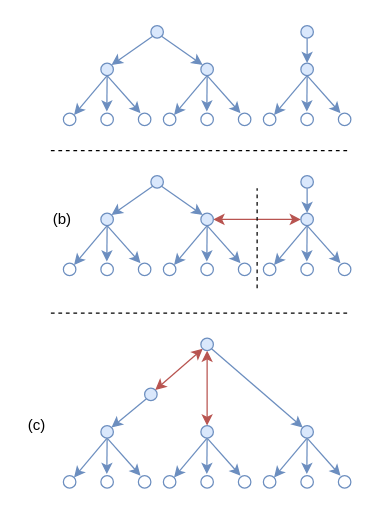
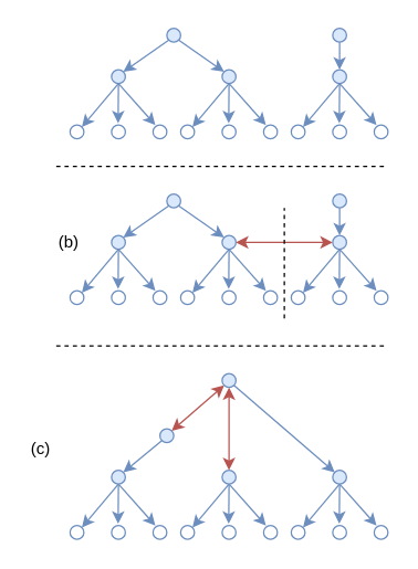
  <mxCell id="0" />
  <mxCell id="1" parent="0" />
  <mxCell id="2" style="rounded=0;orthogonalLoop=1;jettySize=auto;html=1;exitX=0.5;exitY=1;exitDx=0;exitDy=0;entryX=1;entryY=0;entryDx=0;entryDy=0;fillColor=#dae8fc;strokeColor=#6c8ebf;" parent="1" source="5" target="7" edge="1"><mxGeometry relative="1" as="geometry" /></mxCell>
  <mxCell id="3" style="edgeStyle=none;rounded=0;orthogonalLoop=1;jettySize=auto;html=1;exitX=0.5;exitY=1;exitDx=0;exitDy=0;entryX=0.477;entryY=-0.123;entryDx=0;entryDy=0;entryPerimeter=0;fillColor=#dae8fc;strokeColor=#6c8ebf;" parent="1" source="5" target="6" edge="1"><mxGeometry relative="1" as="geometry" /></mxCell>
  <mxCell id="4" style="edgeStyle=none;rounded=0;orthogonalLoop=1;jettySize=auto;html=1;exitX=0.5;exitY=1;exitDx=0;exitDy=0;entryX=0.171;entryY=0.006;entryDx=0;entryDy=0;entryPerimeter=0;fillColor=#dae8fc;strokeColor=#6c8ebf;" parent="1" source="5" target="8" edge="1"><mxGeometry relative="1" as="geometry" /></mxCell>
  <mxCell id="5" value="" style="ellipse;whiteSpace=wrap;html=1;aspect=fixed;fillColor=#dae8fc;strokeColor=#6c8ebf;" parent="1" vertex="1"><mxGeometry x="80" y="50" width="10" height="10" as="geometry" /></mxCell>
  <mxCell id="6" value="" style="ellipse;whiteSpace=wrap;html=1;aspect=fixed;fillColor=none;strokeColor=#6c8ebf;" parent="1" vertex="1"><mxGeometry x="80" y="90" width="10" height="10" as="geometry" /></mxCell>
  <mxCell id="7" value="" style="ellipse;whiteSpace=wrap;html=1;aspect=fixed;fillColor=none;strokeColor=#6c8ebf;" parent="1" vertex="1"><mxGeometry x="50" y="90" width="10" height="10" as="geometry" /></mxCell>
  <mxCell id="8" value="" style="ellipse;whiteSpace=wrap;html=1;aspect=fixed;fillColor=none;strokeColor=#6c8ebf;" parent="1" vertex="1"><mxGeometry x="110" y="90" width="10" height="10" as="geometry" /></mxCell>
  <mxCell id="9" style="rounded=0;orthogonalLoop=1;jettySize=auto;html=1;exitX=0.5;exitY=1;exitDx=0;exitDy=0;entryX=1;entryY=0;entryDx=0;entryDy=0;fillColor=#dae8fc;strokeColor=#6c8ebf;" parent="1" source="12" target="14" edge="1"><mxGeometry relative="1" as="geometry" /></mxCell>
  <mxCell id="10" style="edgeStyle=none;rounded=0;orthogonalLoop=1;jettySize=auto;html=1;exitX=0.5;exitY=1;exitDx=0;exitDy=0;entryX=0.477;entryY=-0.123;entryDx=0;entryDy=0;entryPerimeter=0;fillColor=#dae8fc;strokeColor=#6c8ebf;" parent="1" source="12" target="13" edge="1"><mxGeometry relative="1" as="geometry" /></mxCell>
  <mxCell id="11" style="edgeStyle=none;rounded=0;orthogonalLoop=1;jettySize=auto;html=1;exitX=0.5;exitY=1;exitDx=0;exitDy=0;entryX=0.171;entryY=0.006;entryDx=0;entryDy=0;entryPerimeter=0;fillColor=#dae8fc;strokeColor=#6c8ebf;" parent="1" source="12" target="15" edge="1"><mxGeometry relative="1" as="geometry" /></mxCell>
  <mxCell id="12" value="" style="ellipse;whiteSpace=wrap;html=1;aspect=fixed;fillColor=#dae8fc;strokeColor=#6c8ebf;" parent="1" vertex="1"><mxGeometry x="160" y="50" width="10" height="10" as="geometry" /></mxCell>
  <mxCell id="13" value="" style="ellipse;whiteSpace=wrap;html=1;aspect=fixed;fillColor=none;strokeColor=#6c8ebf;" parent="1" vertex="1"><mxGeometry x="160" y="90" width="10" height="10" as="geometry" /></mxCell>
  <mxCell id="14" value="" style="ellipse;whiteSpace=wrap;html=1;aspect=fixed;fillColor=none;strokeColor=#6c8ebf;" parent="1" vertex="1"><mxGeometry x="130" y="90" width="10" height="10" as="geometry" /></mxCell>
  <mxCell id="15" value="" style="ellipse;whiteSpace=wrap;html=1;aspect=fixed;fillColor=none;strokeColor=#6c8ebf;" parent="1" vertex="1"><mxGeometry x="190" y="90" width="10" height="10" as="geometry" /></mxCell>
  <mxCell id="16" style="rounded=0;orthogonalLoop=1;jettySize=auto;html=1;exitX=0.5;exitY=1;exitDx=0;exitDy=0;entryX=1;entryY=0;entryDx=0;entryDy=0;fillColor=#dae8fc;strokeColor=#6c8ebf;" parent="1" source="19" target="21" edge="1"><mxGeometry relative="1" as="geometry" /></mxCell>
  <mxCell id="17" style="edgeStyle=none;rounded=0;orthogonalLoop=1;jettySize=auto;html=1;exitX=0.5;exitY=1;exitDx=0;exitDy=0;entryX=0.477;entryY=-0.123;entryDx=0;entryDy=0;entryPerimeter=0;fillColor=#dae8fc;strokeColor=#6c8ebf;" parent="1" source="19" target="20" edge="1"><mxGeometry relative="1" as="geometry" /></mxCell>
  <mxCell id="18" style="edgeStyle=none;rounded=0;orthogonalLoop=1;jettySize=auto;html=1;exitX=0.5;exitY=1;exitDx=0;exitDy=0;entryX=0.171;entryY=0.006;entryDx=0;entryDy=0;entryPerimeter=0;fillColor=#dae8fc;strokeColor=#6c8ebf;" parent="1" source="19" target="22" edge="1"><mxGeometry relative="1" as="geometry" /></mxCell>
  <mxCell id="19" value="" style="ellipse;whiteSpace=wrap;html=1;aspect=fixed;fillColor=#dae8fc;strokeColor=#6c8ebf;" parent="1" vertex="1"><mxGeometry x="240" y="50" width="10" height="10" as="geometry" /></mxCell>
  <mxCell id="20" value="" style="ellipse;whiteSpace=wrap;html=1;aspect=fixed;fillColor=none;strokeColor=#6c8ebf;" parent="1" vertex="1"><mxGeometry x="240" y="90" width="10" height="10" as="geometry" /></mxCell>
  <mxCell id="21" value="" style="ellipse;whiteSpace=wrap;html=1;aspect=fixed;fillColor=none;strokeColor=#6c8ebf;" parent="1" vertex="1"><mxGeometry x="210" y="90" width="10" height="10" as="geometry" /></mxCell>
  <mxCell id="22" value="" style="ellipse;whiteSpace=wrap;html=1;aspect=fixed;fillColor=none;strokeColor=#6c8ebf;" parent="1" vertex="1"><mxGeometry x="270" y="90" width="10" height="10" as="geometry" /></mxCell>
  <mxCell id="23" value="" style="endArrow=none;dashed=1;html=1;" parent="1" edge="1"><mxGeometry width="50" height="50" relative="1" as="geometry"><mxPoint x="40" y="120" as="sourcePoint" /><mxPoint x="280" y="120" as="targetPoint" /></mxGeometry></mxCell>
  <mxCell id="24" value="" style="endArrow=none;dashed=1;html=1;" parent="1" edge="1"><mxGeometry width="50" height="50" relative="1" as="geometry"><mxPoint x="40" y="250" as="sourcePoint" /><mxPoint x="280" y="250" as="targetPoint" /></mxGeometry></mxCell>
  <mxCell id="25" value="(b)" style="text;html=1;resizable=0;points=[];autosize=1;align=left;verticalAlign=top;spacingTop=-4;" parent="1" vertex="1"><mxGeometry x="40" y="165" width="30" height="20" as="geometry" /></mxCell>
- <mxCell id="26" value="(c)" style="text;html=1;resizable=0;points=[];autosize=1;align=left;verticalAlign=top;spacingTop=-4;" parent="1" vertex="1"><mxGeometry x="20" y="330" width="30" height="20" as="geometry" /></mxCell>
+ <mxCell id="26" value="(c)" style="text;html=1;resizable=0;points=[];autosize=1;align=left;verticalAlign=top;spacingTop=-4;" parent="1" vertex="1"><mxGeometry x="20" y="315" width="30" height="20" as="geometry" /></mxCell>
  <mxCell id="27" style="rounded=0;orthogonalLoop=1;jettySize=auto;html=1;exitX=1;exitY=1;exitDx=0;exitDy=0;entryX=0;entryY=0;entryDx=0;entryDy=0;fillColor=#dae8fc;strokeColor=#6c8ebf;" edge="1" parent="1" source="29" target="12"><mxGeometry relative="1" as="geometry" /></mxCell>
  <mxCell id="28" style="edgeStyle=none;rounded=0;orthogonalLoop=1;jettySize=auto;html=1;exitX=0;exitY=1;exitDx=0;exitDy=0;entryX=1;entryY=0;entryDx=0;entryDy=0;fillColor=#dae8fc;strokeColor=#6c8ebf;" edge="1" parent="1" source="29" target="5"><mxGeometry relative="1" as="geometry" /></mxCell>
  <mxCell id="29" value="" style="ellipse;whiteSpace=wrap;html=1;aspect=fixed;fillColor=#dae8fc;strokeColor=#6c8ebf;" vertex="1" parent="1"><mxGeometry x="120" y="20" width="10" height="10" as="geometry" /></mxCell>
  <mxCell id="30" style="edgeStyle=none;rounded=0;orthogonalLoop=1;jettySize=auto;html=1;exitX=0.5;exitY=1;exitDx=0;exitDy=0;entryX=0.5;entryY=0;entryDx=0;entryDy=0;fillColor=#dae8fc;strokeColor=#6c8ebf;" edge="1" parent="1" source="31" target="19"><mxGeometry relative="1" as="geometry" /></mxCell>
  <mxCell id="31" value="" style="ellipse;whiteSpace=wrap;html=1;aspect=fixed;fillColor=#dae8fc;strokeColor=#6c8ebf;" vertex="1" parent="1"><mxGeometry x="240" y="20" width="10" height="10" as="geometry" /></mxCell>
  <mxCell id="32" style="rounded=0;orthogonalLoop=1;jettySize=auto;html=1;exitX=0.5;exitY=1;exitDx=0;exitDy=0;entryX=1;entryY=0;entryDx=0;entryDy=0;fillColor=#dae8fc;strokeColor=#6c8ebf;" edge="1" source="44" target="46" parent="1"><mxGeometry relative="1" as="geometry" /></mxCell>
  <mxCell id="33" style="edgeStyle=none;rounded=0;orthogonalLoop=1;jettySize=auto;html=1;exitX=0.5;exitY=1;exitDx=0;exitDy=0;entryX=0.477;entryY=-0.123;entryDx=0;entryDy=0;entryPerimeter=0;fillColor=#dae8fc;strokeColor=#6c8ebf;" edge="1" source="44" target="45" parent="1"><mxGeometry relative="1" as="geometry" /></mxCell>
  <mxCell id="34" style="edgeStyle=none;rounded=0;orthogonalLoop=1;jettySize=auto;html=1;exitX=0.5;exitY=1;exitDx=0;exitDy=0;entryX=0.171;entryY=0.006;entryDx=0;entryDy=0;entryPerimeter=0;fillColor=#dae8fc;strokeColor=#6c8ebf;" edge="1" source="44" target="47" parent="1"><mxGeometry relative="1" as="geometry" /></mxCell>
  <mxCell id="35" style="rounded=0;orthogonalLoop=1;jettySize=auto;html=1;exitX=0.5;exitY=1;exitDx=0;exitDy=0;entryX=1;entryY=0;entryDx=0;entryDy=0;fillColor=#dae8fc;strokeColor=#6c8ebf;" edge="1" source="49" target="51" parent="1"><mxGeometry relative="1" as="geometry" /></mxCell>
  <mxCell id="36" style="edgeStyle=none;rounded=0;orthogonalLoop=1;jettySize=auto;html=1;exitX=0.5;exitY=1;exitDx=0;exitDy=0;entryX=0.477;entryY=-0.123;entryDx=0;entryDy=0;entryPerimeter=0;fillColor=#dae8fc;strokeColor=#6c8ebf;" edge="1" source="49" target="50" parent="1"><mxGeometry relative="1" as="geometry" /></mxCell>
  <mxCell id="37" style="edgeStyle=none;rounded=0;orthogonalLoop=1;jettySize=auto;html=1;exitX=0.5;exitY=1;exitDx=0;exitDy=0;entryX=0.171;entryY=0.006;entryDx=0;entryDy=0;entryPerimeter=0;fillColor=#dae8fc;strokeColor=#6c8ebf;" edge="1" source="49" target="52" parent="1"><mxGeometry relative="1" as="geometry" /></mxCell>
  <mxCell id="38" style="rounded=0;orthogonalLoop=1;jettySize=auto;html=1;exitX=0.5;exitY=1;exitDx=0;exitDy=0;entryX=1;entryY=0;entryDx=0;entryDy=0;fillColor=#dae8fc;strokeColor=#6c8ebf;" edge="1" source="53" target="55" parent="1"><mxGeometry relative="1" as="geometry" /></mxCell>
  <mxCell id="39" style="edgeStyle=none;rounded=0;orthogonalLoop=1;jettySize=auto;html=1;exitX=0.5;exitY=1;exitDx=0;exitDy=0;entryX=0.477;entryY=-0.123;entryDx=0;entryDy=0;entryPerimeter=0;fillColor=#dae8fc;strokeColor=#6c8ebf;" edge="1" source="53" target="54" parent="1"><mxGeometry relative="1" as="geometry" /></mxCell>
  <mxCell id="40" style="edgeStyle=none;rounded=0;orthogonalLoop=1;jettySize=auto;html=1;exitX=0.5;exitY=1;exitDx=0;exitDy=0;entryX=0.171;entryY=0.006;entryDx=0;entryDy=0;entryPerimeter=0;fillColor=#dae8fc;strokeColor=#6c8ebf;" edge="1" source="53" target="56" parent="1"><mxGeometry relative="1" as="geometry" /></mxCell>
  <mxCell id="41" style="rounded=0;orthogonalLoop=1;jettySize=auto;html=1;exitX=1;exitY=1;exitDx=0;exitDy=0;entryX=0;entryY=0;entryDx=0;entryDy=0;fillColor=#dae8fc;strokeColor=#6c8ebf;" edge="1" source="57" target="49" parent="1"><mxGeometry relative="1" as="geometry" /></mxCell>
  <mxCell id="42" style="edgeStyle=none;rounded=0;orthogonalLoop=1;jettySize=auto;html=1;exitX=0;exitY=1;exitDx=0;exitDy=0;entryX=1;entryY=0;entryDx=0;entryDy=0;fillColor=#dae8fc;strokeColor=#6c8ebf;" edge="1" source="57" target="44" parent="1"><mxGeometry relative="1" as="geometry" /></mxCell>
  <mxCell id="43" style="edgeStyle=none;rounded=0;orthogonalLoop=1;jettySize=auto;html=1;exitX=0.5;exitY=1;exitDx=0;exitDy=0;entryX=0.5;entryY=0;entryDx=0;entryDy=0;fillColor=#dae8fc;strokeColor=#6c8ebf;" edge="1" source="58" target="53" parent="1"><mxGeometry relative="1" as="geometry" /></mxCell>
  <mxCell id="44" value="" style="ellipse;whiteSpace=wrap;html=1;aspect=fixed;fillColor=#dae8fc;strokeColor=#6c8ebf;" vertex="1" parent="1"><mxGeometry x="80" y="170" width="10" height="10" as="geometry" /></mxCell>
  <mxCell id="45" value="" style="ellipse;whiteSpace=wrap;html=1;aspect=fixed;fillColor=none;strokeColor=#6c8ebf;" vertex="1" parent="1"><mxGeometry x="80" y="210" width="10" height="10" as="geometry" /></mxCell>
  <mxCell id="46" value="" style="ellipse;whiteSpace=wrap;html=1;aspect=fixed;fillColor=none;strokeColor=#6c8ebf;" vertex="1" parent="1"><mxGeometry x="50" y="210" width="10" height="10" as="geometry" /></mxCell>
  <mxCell id="47" value="" style="ellipse;whiteSpace=wrap;html=1;aspect=fixed;fillColor=none;strokeColor=#6c8ebf;" vertex="1" parent="1"><mxGeometry x="110" y="210" width="10" height="10" as="geometry" /></mxCell>
  <mxCell id="48" style="edgeStyle=none;rounded=0;orthogonalLoop=1;jettySize=auto;html=1;exitX=1;exitY=0.5;exitDx=0;exitDy=0;entryX=0;entryY=0.5;entryDx=0;entryDy=0;startArrow=classic;startFill=1;fillColor=#f8cecc;strokeColor=#b85450;" edge="1" parent="1" source="49" target="53"><mxGeometry relative="1" as="geometry" /></mxCell>
  <mxCell id="49" value="" style="ellipse;whiteSpace=wrap;html=1;aspect=fixed;fillColor=#dae8fc;strokeColor=#6c8ebf;" vertex="1" parent="1"><mxGeometry x="160" y="170" width="10" height="10" as="geometry" /></mxCell>
  <mxCell id="50" value="" style="ellipse;whiteSpace=wrap;html=1;aspect=fixed;fillColor=none;strokeColor=#6c8ebf;" vertex="1" parent="1"><mxGeometry x="160" y="210" width="10" height="10" as="geometry" /></mxCell>
  <mxCell id="51" value="" style="ellipse;whiteSpace=wrap;html=1;aspect=fixed;fillColor=none;strokeColor=#6c8ebf;" vertex="1" parent="1"><mxGeometry x="130" y="210" width="10" height="10" as="geometry" /></mxCell>
  <mxCell id="52" value="" style="ellipse;whiteSpace=wrap;html=1;aspect=fixed;fillColor=none;strokeColor=#6c8ebf;" vertex="1" parent="1"><mxGeometry x="190" y="210" width="10" height="10" as="geometry" /></mxCell>
  <mxCell id="53" value="" style="ellipse;whiteSpace=wrap;html=1;aspect=fixed;fillColor=#dae8fc;strokeColor=#6c8ebf;" vertex="1" parent="1"><mxGeometry x="240" y="170" width="10" height="10" as="geometry" /></mxCell>
  <mxCell id="54" value="" style="ellipse;whiteSpace=wrap;html=1;aspect=fixed;fillColor=none;strokeColor=#6c8ebf;" vertex="1" parent="1"><mxGeometry x="240" y="210" width="10" height="10" as="geometry" /></mxCell>
  <mxCell id="55" value="" style="ellipse;whiteSpace=wrap;html=1;aspect=fixed;fillColor=none;strokeColor=#6c8ebf;" vertex="1" parent="1"><mxGeometry x="210" y="210" width="10" height="10" as="geometry" /></mxCell>
  <mxCell id="56" value="" style="ellipse;whiteSpace=wrap;html=1;aspect=fixed;fillColor=none;strokeColor=#6c8ebf;" vertex="1" parent="1"><mxGeometry x="270" y="210" width="10" height="10" as="geometry" /></mxCell>
  <mxCell id="57" value="" style="ellipse;whiteSpace=wrap;html=1;aspect=fixed;fillColor=#dae8fc;strokeColor=#6c8ebf;" vertex="1" parent="1"><mxGeometry x="120" y="140" width="10" height="10" as="geometry" /></mxCell>
  <mxCell id="58" value="" style="ellipse;whiteSpace=wrap;html=1;aspect=fixed;fillColor=#dae8fc;strokeColor=#6c8ebf;" vertex="1" parent="1"><mxGeometry x="240" y="140" width="10" height="10" as="geometry" /></mxCell>
  <mxCell id="59" value="" style="endArrow=none;dashed=1;html=1;" edge="1" parent="1"><mxGeometry width="50" height="50" relative="1" as="geometry"><mxPoint x="205" y="230" as="sourcePoint" /><mxPoint x="205" y="150" as="targetPoint" /></mxGeometry></mxCell>
  <mxCell id="60" style="rounded=0;orthogonalLoop=1;jettySize=auto;html=1;exitX=0.5;exitY=1;exitDx=0;exitDy=0;entryX=1;entryY=0;entryDx=0;entryDy=0;fillColor=#dae8fc;strokeColor=#6c8ebf;" edge="1" source="63" target="65" parent="1"><mxGeometry relative="1" as="geometry" /></mxCell>
  <mxCell id="61" style="edgeStyle=none;rounded=0;orthogonalLoop=1;jettySize=auto;html=1;exitX=0.5;exitY=1;exitDx=0;exitDy=0;entryX=0.477;entryY=-0.123;entryDx=0;entryDy=0;entryPerimeter=0;fillColor=#dae8fc;strokeColor=#6c8ebf;" edge="1" source="63" target="64" parent="1"><mxGeometry relative="1" as="geometry" /></mxCell>
  <mxCell id="62" style="edgeStyle=none;rounded=0;orthogonalLoop=1;jettySize=auto;html=1;exitX=0.5;exitY=1;exitDx=0;exitDy=0;entryX=0.171;entryY=0.006;entryDx=0;entryDy=0;entryPerimeter=0;fillColor=#dae8fc;strokeColor=#6c8ebf;" edge="1" source="63" target="66" parent="1"><mxGeometry relative="1" as="geometry" /></mxCell>
  <mxCell id="63" value="" style="ellipse;whiteSpace=wrap;html=1;aspect=fixed;fillColor=#dae8fc;strokeColor=#6c8ebf;" vertex="1" parent="1"><mxGeometry x="80" y="340" width="10" height="10" as="geometry" /></mxCell>
  <mxCell id="64" value="" style="ellipse;whiteSpace=wrap;html=1;aspect=fixed;fillColor=none;strokeColor=#6c8ebf;" vertex="1" parent="1"><mxGeometry x="80" y="380" width="10" height="10" as="geometry" /></mxCell>
  <mxCell id="65" value="" style="ellipse;whiteSpace=wrap;html=1;aspect=fixed;fillColor=none;strokeColor=#6c8ebf;" vertex="1" parent="1"><mxGeometry x="50" y="380" width="10" height="10" as="geometry" /></mxCell>
  <mxCell id="66" value="" style="ellipse;whiteSpace=wrap;html=1;aspect=fixed;fillColor=none;strokeColor=#6c8ebf;" vertex="1" parent="1"><mxGeometry x="110" y="380" width="10" height="10" as="geometry" /></mxCell>
  <mxCell id="67" style="rounded=0;orthogonalLoop=1;jettySize=auto;html=1;exitX=0.5;exitY=1;exitDx=0;exitDy=0;entryX=1;entryY=0;entryDx=0;entryDy=0;fillColor=#dae8fc;strokeColor=#6c8ebf;" edge="1" source="70" target="72" parent="1"><mxGeometry relative="1" as="geometry" /></mxCell>
  <mxCell id="68" style="edgeStyle=none;rounded=0;orthogonalLoop=1;jettySize=auto;html=1;exitX=0.5;exitY=1;exitDx=0;exitDy=0;entryX=0.477;entryY=-0.123;entryDx=0;entryDy=0;entryPerimeter=0;fillColor=#dae8fc;strokeColor=#6c8ebf;" edge="1" source="70" target="71" parent="1"><mxGeometry relative="1" as="geometry" /></mxCell>
  <mxCell id="69" style="edgeStyle=none;rounded=0;orthogonalLoop=1;jettySize=auto;html=1;exitX=0.5;exitY=1;exitDx=0;exitDy=0;entryX=0.171;entryY=0.006;entryDx=0;entryDy=0;entryPerimeter=0;fillColor=#dae8fc;strokeColor=#6c8ebf;" edge="1" source="70" target="73" parent="1"><mxGeometry relative="1" as="geometry" /></mxCell>
  <mxCell id="70" value="" style="ellipse;whiteSpace=wrap;html=1;aspect=fixed;fillColor=#dae8fc;strokeColor=#6c8ebf;" vertex="1" parent="1"><mxGeometry x="160" y="340" width="10" height="10" as="geometry" /></mxCell>
  <mxCell id="71" value="" style="ellipse;whiteSpace=wrap;html=1;aspect=fixed;fillColor=none;strokeColor=#6c8ebf;" vertex="1" parent="1"><mxGeometry x="160" y="380" width="10" height="10" as="geometry" /></mxCell>
  <mxCell id="72" value="" style="ellipse;whiteSpace=wrap;html=1;aspect=fixed;fillColor=none;strokeColor=#6c8ebf;" vertex="1" parent="1"><mxGeometry x="130" y="380" width="10" height="10" as="geometry" /></mxCell>
  <mxCell id="73" value="" style="ellipse;whiteSpace=wrap;html=1;aspect=fixed;fillColor=none;strokeColor=#6c8ebf;" vertex="1" parent="1"><mxGeometry x="190" y="380" width="10" height="10" as="geometry" /></mxCell>
  <mxCell id="74" style="rounded=0;orthogonalLoop=1;jettySize=auto;html=1;exitX=0.5;exitY=1;exitDx=0;exitDy=0;entryX=1;entryY=0;entryDx=0;entryDy=0;fillColor=#dae8fc;strokeColor=#6c8ebf;" edge="1" source="77" target="79" parent="1"><mxGeometry relative="1" as="geometry" /></mxCell>
  <mxCell id="75" style="edgeStyle=none;rounded=0;orthogonalLoop=1;jettySize=auto;html=1;exitX=0.5;exitY=1;exitDx=0;exitDy=0;entryX=0.477;entryY=-0.123;entryDx=0;entryDy=0;entryPerimeter=0;fillColor=#dae8fc;strokeColor=#6c8ebf;" edge="1" source="77" target="78" parent="1"><mxGeometry relative="1" as="geometry" /></mxCell>
  <mxCell id="76" style="edgeStyle=none;rounded=0;orthogonalLoop=1;jettySize=auto;html=1;exitX=0.5;exitY=1;exitDx=0;exitDy=0;entryX=0.171;entryY=0.006;entryDx=0;entryDy=0;entryPerimeter=0;fillColor=#dae8fc;strokeColor=#6c8ebf;" edge="1" source="77" target="80" parent="1"><mxGeometry relative="1" as="geometry" /></mxCell>
  <mxCell id="77" value="" style="ellipse;whiteSpace=wrap;html=1;aspect=fixed;fillColor=#dae8fc;strokeColor=#6c8ebf;" vertex="1" parent="1"><mxGeometry x="240" y="340" width="10" height="10" as="geometry" /></mxCell>
  <mxCell id="78" value="" style="ellipse;whiteSpace=wrap;html=1;aspect=fixed;fillColor=none;strokeColor=#6c8ebf;" vertex="1" parent="1"><mxGeometry x="240" y="380" width="10" height="10" as="geometry" /></mxCell>
  <mxCell id="79" value="" style="ellipse;whiteSpace=wrap;html=1;aspect=fixed;fillColor=none;strokeColor=#6c8ebf;" vertex="1" parent="1"><mxGeometry x="210" y="380" width="10" height="10" as="geometry" /></mxCell>
  <mxCell id="80" value="" style="ellipse;whiteSpace=wrap;html=1;aspect=fixed;fillColor=none;strokeColor=#6c8ebf;" vertex="1" parent="1"><mxGeometry x="270" y="380" width="10" height="10" as="geometry" /></mxCell>
  <mxCell id="81" style="edgeStyle=none;rounded=0;orthogonalLoop=1;jettySize=auto;html=1;exitX=0;exitY=1;exitDx=0;exitDy=0;entryX=1;entryY=0;entryDx=0;entryDy=0;startArrow=none;startFill=0;fillColor=#dae8fc;strokeColor=#6c8ebf;" edge="1" parent="1" source="82" target="63"><mxGeometry relative="1" as="geometry" /></mxCell>
  <mxCell id="82" value="" style="ellipse;whiteSpace=wrap;html=1;aspect=fixed;fillColor=#dae8fc;strokeColor=#6c8ebf;" vertex="1" parent="1"><mxGeometry x="115" y="310" width="10" height="10" as="geometry" /></mxCell>
  <mxCell id="83" style="rounded=0;orthogonalLoop=1;jettySize=auto;html=1;exitX=0;exitY=1;exitDx=0;exitDy=0;entryX=1;entryY=0;entryDx=0;entryDy=0;startArrow=classic;startFill=1;fillColor=#f8cecc;strokeColor=#b85450;" edge="1" parent="1" source="86" target="82"><mxGeometry relative="1" as="geometry" /></mxCell>
  <mxCell id="84" style="edgeStyle=none;rounded=0;orthogonalLoop=1;jettySize=auto;html=1;exitX=0.5;exitY=1;exitDx=0;exitDy=0;entryX=0.5;entryY=0;entryDx=0;entryDy=0;startArrow=classic;startFill=1;fillColor=#f8cecc;strokeColor=#b85450;" edge="1" parent="1" source="86" target="70"><mxGeometry relative="1" as="geometry" /></mxCell>
  <mxCell id="85" style="edgeStyle=none;rounded=0;orthogonalLoop=1;jettySize=auto;html=1;exitX=1;exitY=1;exitDx=0;exitDy=0;entryX=0;entryY=0;entryDx=0;entryDy=0;startArrow=none;startFill=0;fillColor=#dae8fc;strokeColor=#6c8ebf;" edge="1" parent="1" source="86" target="77"><mxGeometry relative="1" as="geometry" /></mxCell>
  <mxCell id="86" value="" style="ellipse;whiteSpace=wrap;html=1;aspect=fixed;fillColor=#dae8fc;strokeColor=#6c8ebf;" vertex="1" parent="1"><mxGeometry x="160" y="270" width="10" height="10" as="geometry" /></mxCell>
